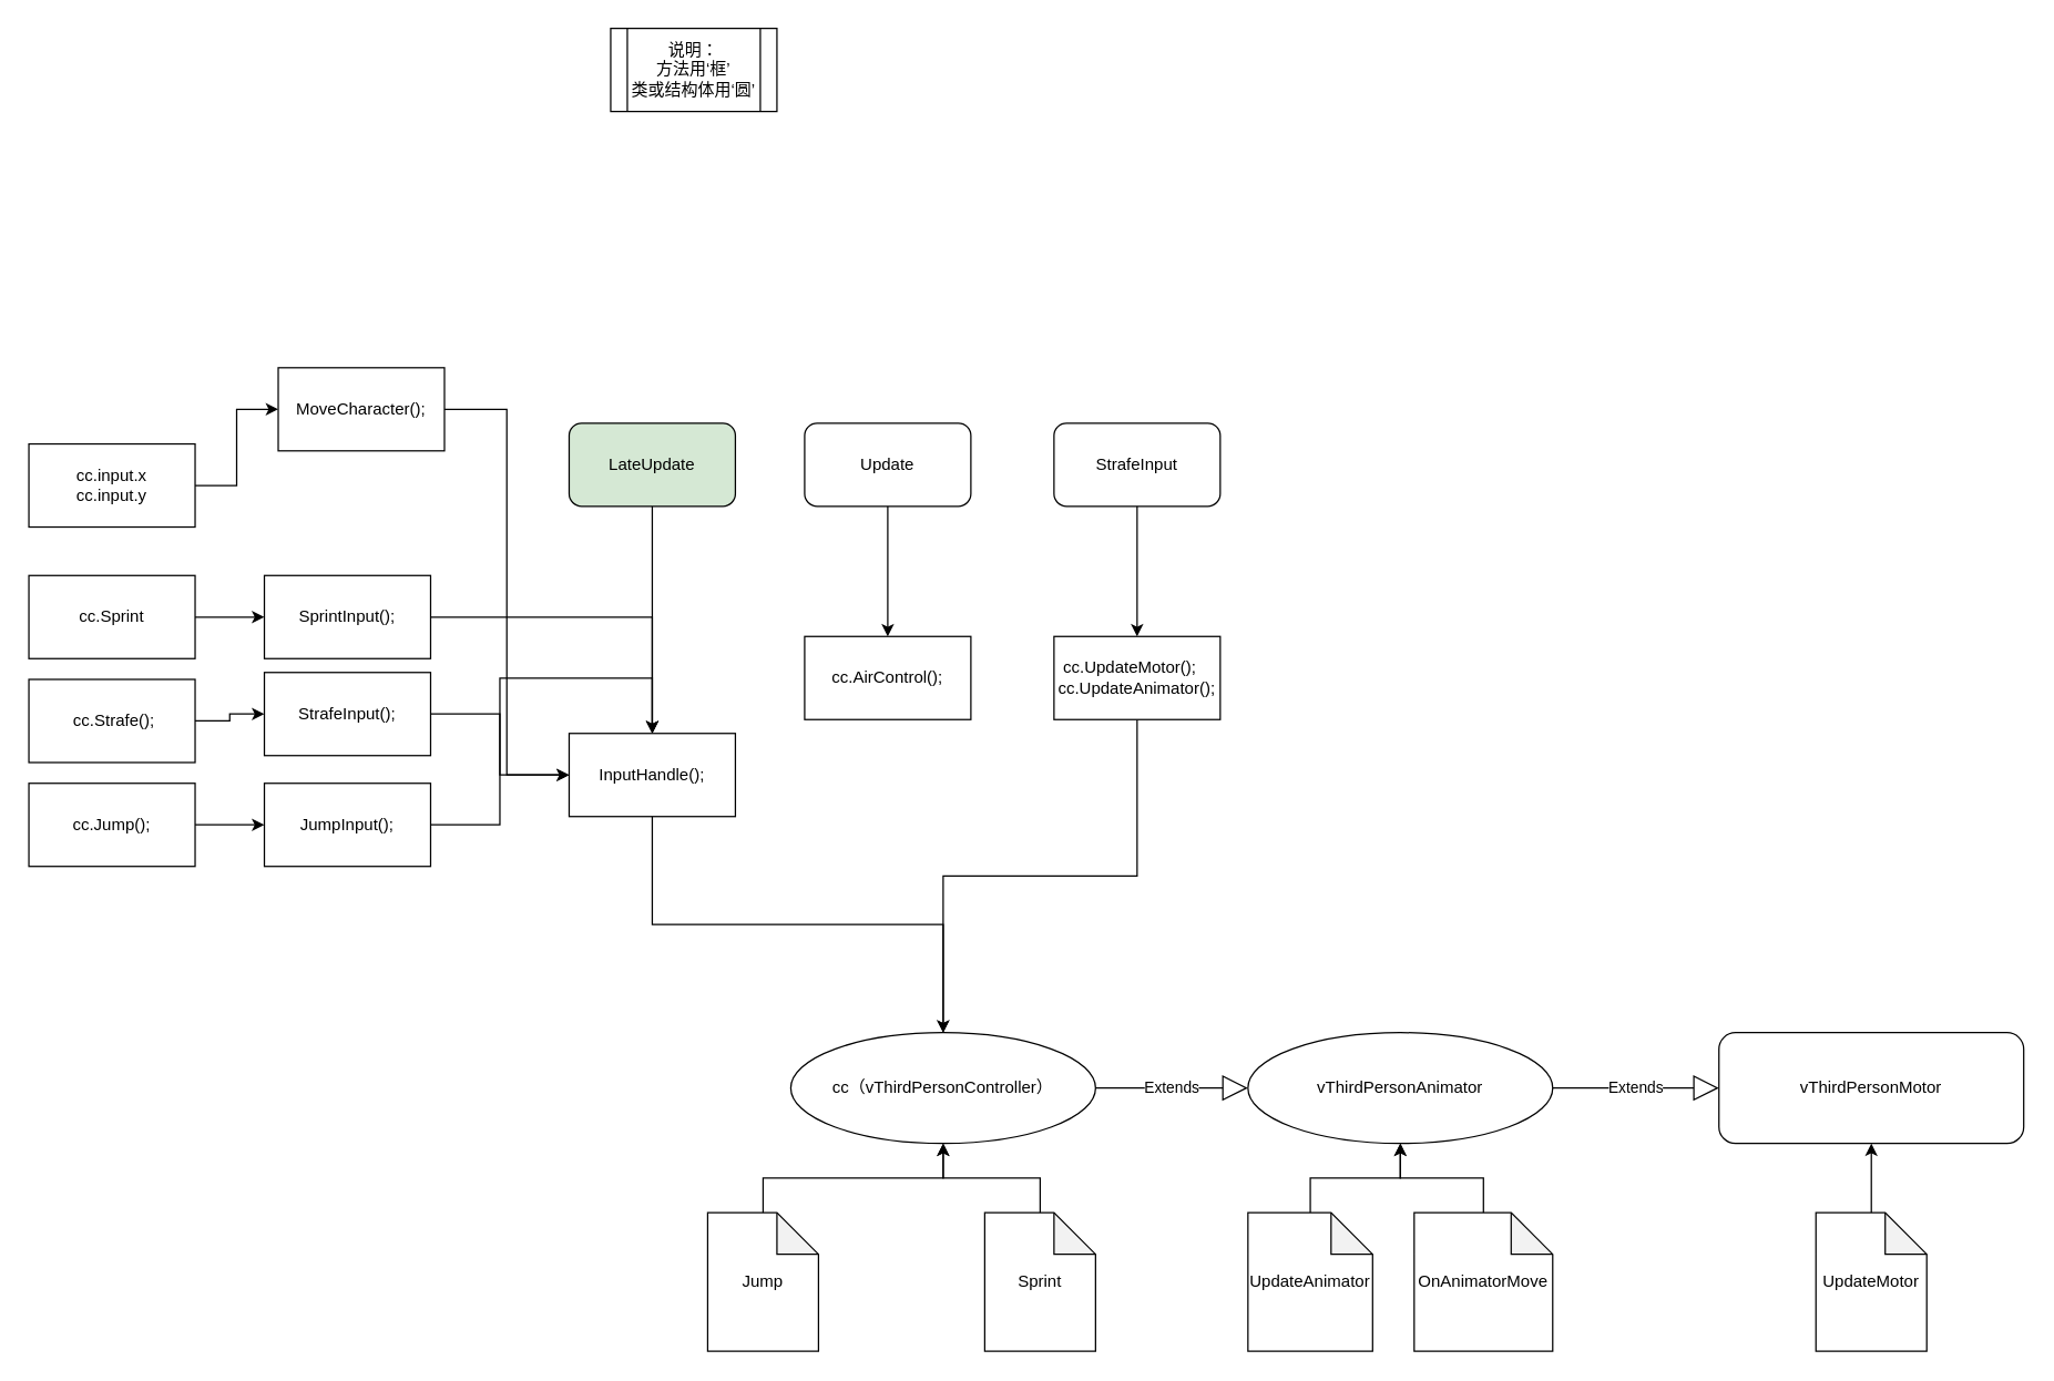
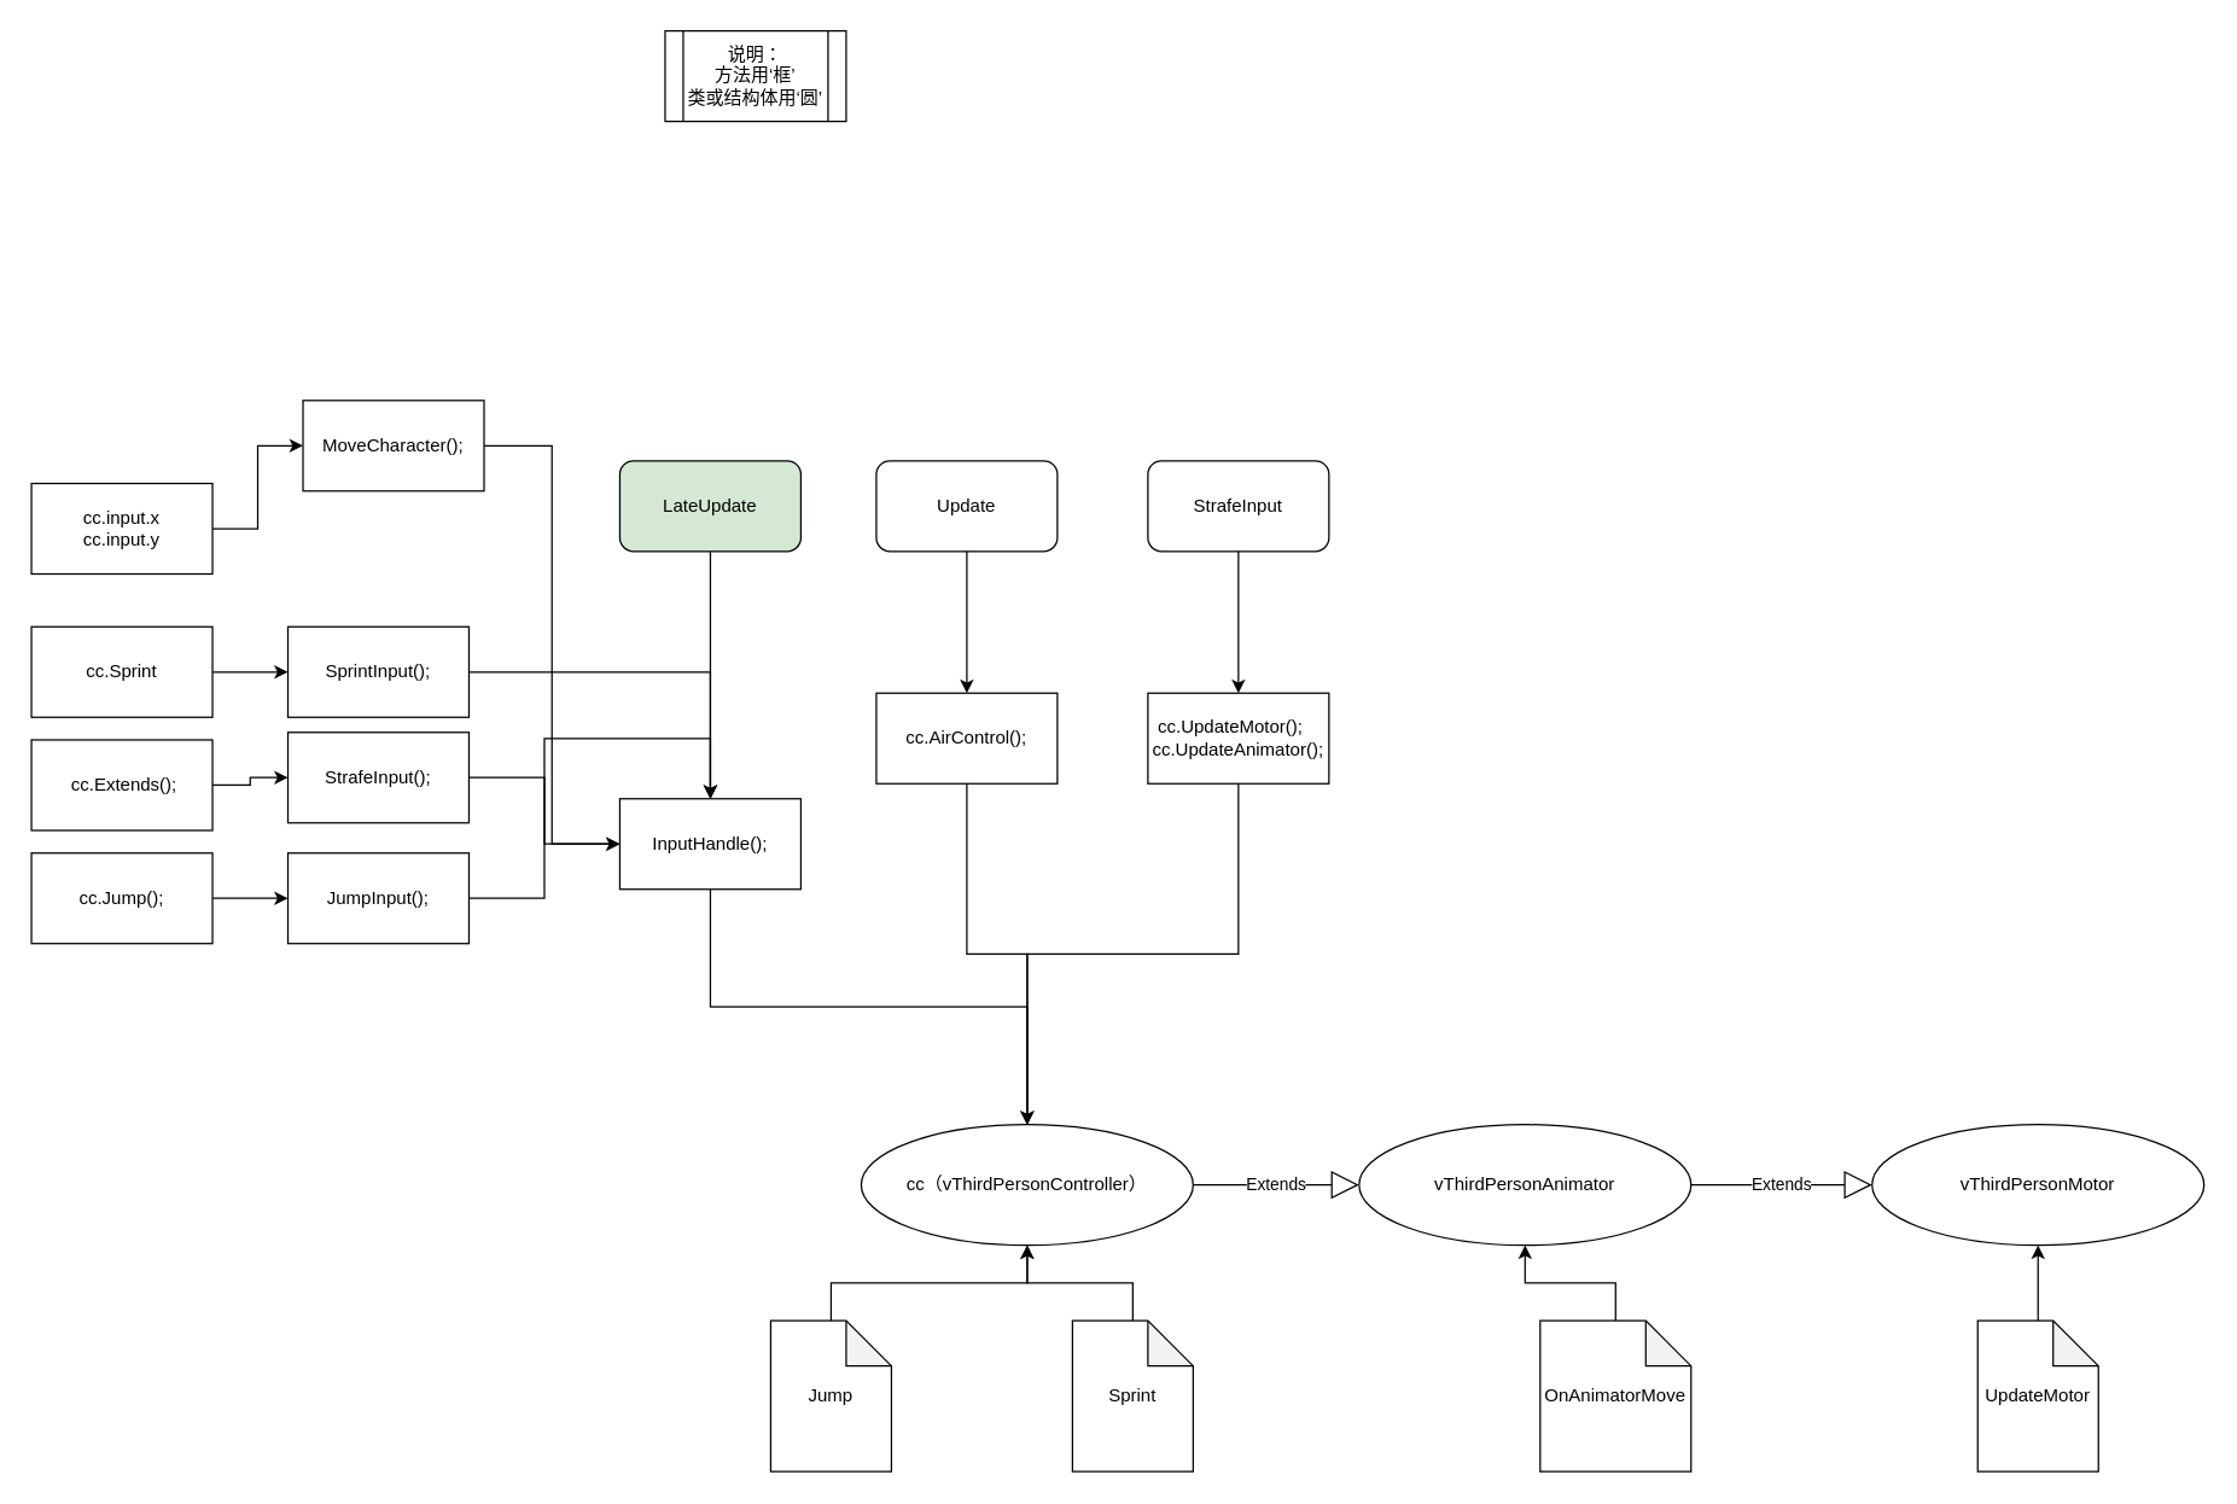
  <mxCell id="0" />
  <mxCell id="1" parent="0" />
  <mxCell id="2" style="edgeStyle=orthogonalEdgeStyle;rounded=0;orthogonalLoop=1;jettySize=auto;html=1;exitX=0.5;exitY=1;exitDx=0;exitDy=0;" edge="1" parent="1" source="3" target="9"><mxGeometry relative="1" as="geometry" /></mxCell>
  <mxCell id="3" value="LateUpdate" style="rounded=1;whiteSpace=wrap;html=1;fillColor=#d5e8d4;" vertex="1" parent="1"><mxGeometry x="410" y="305" width="120" height="60" as="geometry" /></mxCell>
  <mxCell id="4" style="edgeStyle=orthogonalEdgeStyle;rounded=0;orthogonalLoop=1;jettySize=auto;html=1;exitX=0.5;exitY=1;exitDx=0;exitDy=0;" edge="1" parent="1" source="5" target="11"><mxGeometry relative="1" as="geometry" /></mxCell>
  <mxCell id="5" value="Update" style="rounded=1;whiteSpace=wrap;html=1;" vertex="1" parent="1"><mxGeometry x="580" y="305" width="120" height="60" as="geometry" /></mxCell>
  <mxCell id="6" style="edgeStyle=orthogonalEdgeStyle;rounded=0;orthogonalLoop=1;jettySize=auto;html=1;exitX=0.5;exitY=1;exitDx=0;exitDy=0;" edge="1" parent="1" source="7" target="13"><mxGeometry relative="1" as="geometry" /></mxCell>
  <mxCell id="7" value="StrafeInput" style="rounded=1;whiteSpace=wrap;html=1;" vertex="1" parent="1"><mxGeometry x="760" y="305" width="120" height="60" as="geometry" /></mxCell>
  <mxCell id="8" style="edgeStyle=orthogonalEdgeStyle;rounded=0;orthogonalLoop=1;jettySize=auto;html=1;exitX=0.5;exitY=1;exitDx=0;exitDy=0;" edge="1" parent="1" source="9" target="14"><mxGeometry relative="1" as="geometry" /></mxCell>
  <mxCell id="9" value="InputHandle();" style="rounded=0;whiteSpace=wrap;html=1;" vertex="1" parent="1"><mxGeometry x="410" y="529" width="120" height="60" as="geometry" /></mxCell>
+ <mxCell id="10" style="edgeStyle=orthogonalEdgeStyle;rounded=0;orthogonalLoop=1;jettySize=auto;html=1;exitX=0.5;exitY=1;exitDx=0;exitDy=0;" edge="1" parent="1" source="11" target="14"><mxGeometry relative="1" as="geometry" /></mxCell>
  <mxCell id="11" value="cc.AirControl();" style="rounded=0;whiteSpace=wrap;html=1;" vertex="1" parent="1"><mxGeometry x="580" y="459" width="120" height="60" as="geometry" /></mxCell>
  <mxCell id="12" style="edgeStyle=orthogonalEdgeStyle;rounded=0;orthogonalLoop=1;jettySize=auto;html=1;" edge="1" parent="1" source="13" target="14"><mxGeometry relative="1" as="geometry" /></mxCell>
  <mxCell id="13" value="&lt;div&gt;cc.UpdateMotor();&amp;nbsp; &amp;nbsp;&lt;/div&gt;&lt;div&gt;cc.UpdateAnimator();&lt;/div&gt;" style="rounded=0;whiteSpace=wrap;html=1;" vertex="1" parent="1"><mxGeometry x="760" y="459" width="120" height="60" as="geometry" /></mxCell>
  <mxCell id="14" value="cc（vThirdPersonController）" style="ellipse;whiteSpace=wrap;html=1;" vertex="1" parent="1"><mxGeometry x="570" y="745" width="220" height="80" as="geometry" /></mxCell>
  <mxCell id="15" value="Extends" style="endArrow=block;endSize=16;endFill=0;html=1;exitX=1;exitY=0.5;exitDx=0;exitDy=0;" edge="1" parent="1" source="14" target="16"><mxGeometry width="160" relative="1" as="geometry"><mxPoint x="390" y="845" as="sourcePoint" /><mxPoint x="880" y="785" as="targetPoint" /></mxGeometry></mxCell>
  <mxCell id="16" value="vThirdPersonAnimator" style="ellipse;whiteSpace=wrap;html=1;" vertex="1" parent="1"><mxGeometry x="900" y="745" width="220" height="80" as="geometry" /></mxCell>
- <mxCell id="17" value="vThirdPersonMotor" style="whiteSpace=wrap;html=1;rounded=1;" vertex="1" parent="1"><mxGeometry x="1240" y="745" width="220" height="80" as="geometry" /></mxCell>
+ <mxCell id="17" value="vThirdPersonMotor" style="ellipse;whiteSpace=wrap;html=1;" vertex="1" parent="1"><mxGeometry x="1240" y="745" width="220" height="80" as="geometry" /></mxCell>
  <mxCell id="18" value="Extends" style="endArrow=block;endSize=16;endFill=0;html=1;" edge="1" parent="1" source="16" target="17"><mxGeometry width="160" relative="1" as="geometry"><mxPoint x="1140" y="785" as="sourcePoint" /><mxPoint x="1250" y="785" as="targetPoint" /></mxGeometry></mxCell>
  <mxCell id="19" style="edgeStyle=orthogonalEdgeStyle;rounded=0;orthogonalLoop=1;jettySize=auto;html=1;exitX=0.5;exitY=0;exitDx=0;exitDy=0;exitPerimeter=0;" edge="1" parent="1" source="20" target="14"><mxGeometry relative="1" as="geometry" /></mxCell>
  <mxCell id="20" value="Jump" style="shape=note;whiteSpace=wrap;html=1;backgroundOutline=1;darkOpacity=0.05;" vertex="1" parent="1"><mxGeometry x="510" y="875" width="80" height="100" as="geometry" /></mxCell>
  <mxCell id="21" style="edgeStyle=orthogonalEdgeStyle;rounded=0;orthogonalLoop=1;jettySize=auto;html=1;exitX=0.5;exitY=0;exitDx=0;exitDy=0;exitPerimeter=0;" edge="1" parent="1" source="22" target="14"><mxGeometry relative="1" as="geometry" /></mxCell>
  <mxCell id="22" value="Sprint" style="shape=note;whiteSpace=wrap;html=1;backgroundOutline=1;darkOpacity=0.05;" vertex="1" parent="1"><mxGeometry x="710" y="875" width="80" height="100" as="geometry" /></mxCell>
- <mxCell id="23" style="edgeStyle=orthogonalEdgeStyle;rounded=0;orthogonalLoop=1;jettySize=auto;html=1;exitX=0.5;exitY=0;exitDx=0;exitDy=0;exitPerimeter=0;" edge="1" parent="1" source="24" target="16"><mxGeometry relative="1" as="geometry" /></mxCell>
- <mxCell id="24" value="UpdateAnimator" style="shape=note;whiteSpace=wrap;html=1;backgroundOutline=1;darkOpacity=0.05;" vertex="1" parent="1"><mxGeometry x="900" y="875" width="90" height="100" as="geometry" /></mxCell>
  <mxCell id="25" style="edgeStyle=orthogonalEdgeStyle;rounded=0;orthogonalLoop=1;jettySize=auto;html=1;exitX=0.5;exitY=0;exitDx=0;exitDy=0;exitPerimeter=0;" edge="1" parent="1" source="26" target="16"><mxGeometry relative="1" as="geometry" /></mxCell>
  <mxCell id="26" value="OnAnimatorMove" style="shape=note;whiteSpace=wrap;html=1;backgroundOutline=1;darkOpacity=0.05;" vertex="1" parent="1"><mxGeometry x="1020" y="875" width="100" height="100" as="geometry" /></mxCell>
  <mxCell id="27" value="说明：&lt;br&gt;方法用‘框’&lt;br&gt;类或结构体用‘圆’&lt;br&gt;" style="shape=process;whiteSpace=wrap;html=1;backgroundOutline=1;" vertex="1" parent="1"><mxGeometry x="440" y="20" width="120" height="60" as="geometry" /></mxCell>
  <mxCell id="28" style="edgeStyle=orthogonalEdgeStyle;rounded=0;orthogonalLoop=1;jettySize=auto;html=1;exitX=1;exitY=0.5;exitDx=0;exitDy=0;" edge="1" parent="1" source="29" target="9"><mxGeometry relative="1" as="geometry"><Array as="points"><mxPoint x="360" y="595" /><mxPoint x="360" y="489" /></Array></mxGeometry></mxCell>
  <mxCell id="29" value="&lt;div&gt;&lt;span&gt;JumpInput();&lt;/span&gt;&lt;br&gt;&lt;/div&gt;" style="rounded=0;whiteSpace=wrap;html=1;" vertex="1" parent="1"><mxGeometry x="190" y="565" width="120" height="60" as="geometry" /></mxCell>
  <mxCell id="30" style="edgeStyle=orthogonalEdgeStyle;rounded=0;orthogonalLoop=1;jettySize=auto;html=1;exitX=1;exitY=0.5;exitDx=0;exitDy=0;entryX=0;entryY=0.5;entryDx=0;entryDy=0;" edge="1" parent="1" source="31" target="9"><mxGeometry relative="1" as="geometry" /></mxCell>
  <mxCell id="31" value="&lt;div style=&quot;white-space: normal&quot;&gt;MoveCharacter();&lt;/div&gt;" style="rounded=0;whiteSpace=wrap;html=1;" vertex="1" parent="1"><mxGeometry x="200" y="265" width="120" height="60" as="geometry" /></mxCell>
  <mxCell id="32" style="edgeStyle=orthogonalEdgeStyle;rounded=0;orthogonalLoop=1;jettySize=auto;html=1;exitX=1;exitY=0.5;exitDx=0;exitDy=0;" edge="1" parent="1" source="33" target="9"><mxGeometry relative="1" as="geometry" /></mxCell>
  <mxCell id="33" value="&lt;div style=&quot;white-space: normal&quot;&gt;&lt;div&gt;SprintInput();&lt;/div&gt;&lt;/div&gt;" style="rounded=0;whiteSpace=wrap;html=1;" vertex="1" parent="1"><mxGeometry x="190" y="415" width="120" height="60" as="geometry" /></mxCell>
  <mxCell id="34" style="edgeStyle=orthogonalEdgeStyle;rounded=0;orthogonalLoop=1;jettySize=auto;html=1;exitX=1;exitY=0.5;exitDx=0;exitDy=0;" edge="1" parent="1" source="35" target="9"><mxGeometry relative="1" as="geometry" /></mxCell>
  <mxCell id="35" value="&lt;div style=&quot;white-space: normal&quot;&gt;&lt;div&gt;StrafeInput();&lt;/div&gt;&lt;/div&gt;" style="rounded=0;whiteSpace=wrap;html=1;" vertex="1" parent="1"><mxGeometry x="190" y="485" width="120" height="60" as="geometry" /></mxCell>
  <mxCell id="36" style="edgeStyle=orthogonalEdgeStyle;rounded=0;orthogonalLoop=1;jettySize=auto;html=1;exitX=1;exitY=0.5;exitDx=0;exitDy=0;" edge="1" parent="1" source="37" target="29"><mxGeometry relative="1" as="geometry" /></mxCell>
  <mxCell id="37" value="&lt;div&gt;cc.Jump();&lt;br&gt;&lt;/div&gt;" style="rounded=0;whiteSpace=wrap;html=1;" vertex="1" parent="1"><mxGeometry x="20" y="565" width="120" height="60" as="geometry" /></mxCell>
  <mxCell id="38" style="edgeStyle=orthogonalEdgeStyle;rounded=0;orthogonalLoop=1;jettySize=auto;html=1;exitX=1;exitY=0.5;exitDx=0;exitDy=0;" edge="1" parent="1" source="39" target="31"><mxGeometry relative="1" as="geometry" /></mxCell>
  <mxCell id="39" value="&lt;div style=&quot;white-space: normal&quot;&gt;&lt;div&gt;cc.input.x&lt;/div&gt;&lt;div&gt;cc.input.y&lt;/div&gt;&lt;/div&gt;" style="rounded=0;whiteSpace=wrap;html=1;" vertex="1" parent="1"><mxGeometry x="20" y="320" width="120" height="60" as="geometry" /></mxCell>
  <mxCell id="40" style="edgeStyle=orthogonalEdgeStyle;rounded=0;orthogonalLoop=1;jettySize=auto;html=1;exitX=1;exitY=0.5;exitDx=0;exitDy=0;" edge="1" parent="1" source="41" target="35"><mxGeometry relative="1" as="geometry" /></mxCell>
- <mxCell id="41" value="&lt;div style=&quot;white-space: normal&quot;&gt;&lt;div&gt;&amp;nbsp;cc.Strafe();&lt;/div&gt;&lt;/div&gt;" style="rounded=0;whiteSpace=wrap;html=1;" vertex="1" parent="1"><mxGeometry x="20" y="490" width="120" height="60" as="geometry" /></mxCell>
+ <mxCell id="41" value="&lt;div style=&quot;white-space: normal&quot;&gt;&lt;div&gt;&amp;nbsp;cc.Extends();&lt;/div&gt;&lt;/div&gt;" style="rounded=0;whiteSpace=wrap;html=1;" vertex="1" parent="1"><mxGeometry x="20" y="490" width="120" height="60" as="geometry" /></mxCell>
  <mxCell id="42" style="edgeStyle=orthogonalEdgeStyle;rounded=0;orthogonalLoop=1;jettySize=auto;html=1;exitX=1;exitY=0.5;exitDx=0;exitDy=0;" edge="1" parent="1" source="43" target="33"><mxGeometry relative="1" as="geometry" /></mxCell>
  <mxCell id="43" value="&lt;div style=&quot;white-space: normal&quot;&gt;&lt;div&gt;cc.Sprint&lt;/div&gt;&lt;/div&gt;" style="rounded=0;whiteSpace=wrap;html=1;" vertex="1" parent="1"><mxGeometry x="20" y="415" width="120" height="60" as="geometry" /></mxCell>
  <mxCell id="44" style="edgeStyle=orthogonalEdgeStyle;rounded=0;orthogonalLoop=1;jettySize=auto;html=1;exitX=0.5;exitY=0;exitDx=0;exitDy=0;exitPerimeter=0;" edge="1" parent="1" source="45" target="17"><mxGeometry relative="1" as="geometry" /></mxCell>
  <mxCell id="45" value="UpdateMotor" style="shape=note;whiteSpace=wrap;html=1;backgroundOutline=1;darkOpacity=0.05;" vertex="1" parent="1"><mxGeometry x="1310" y="875" width="80" height="100" as="geometry" /></mxCell>
